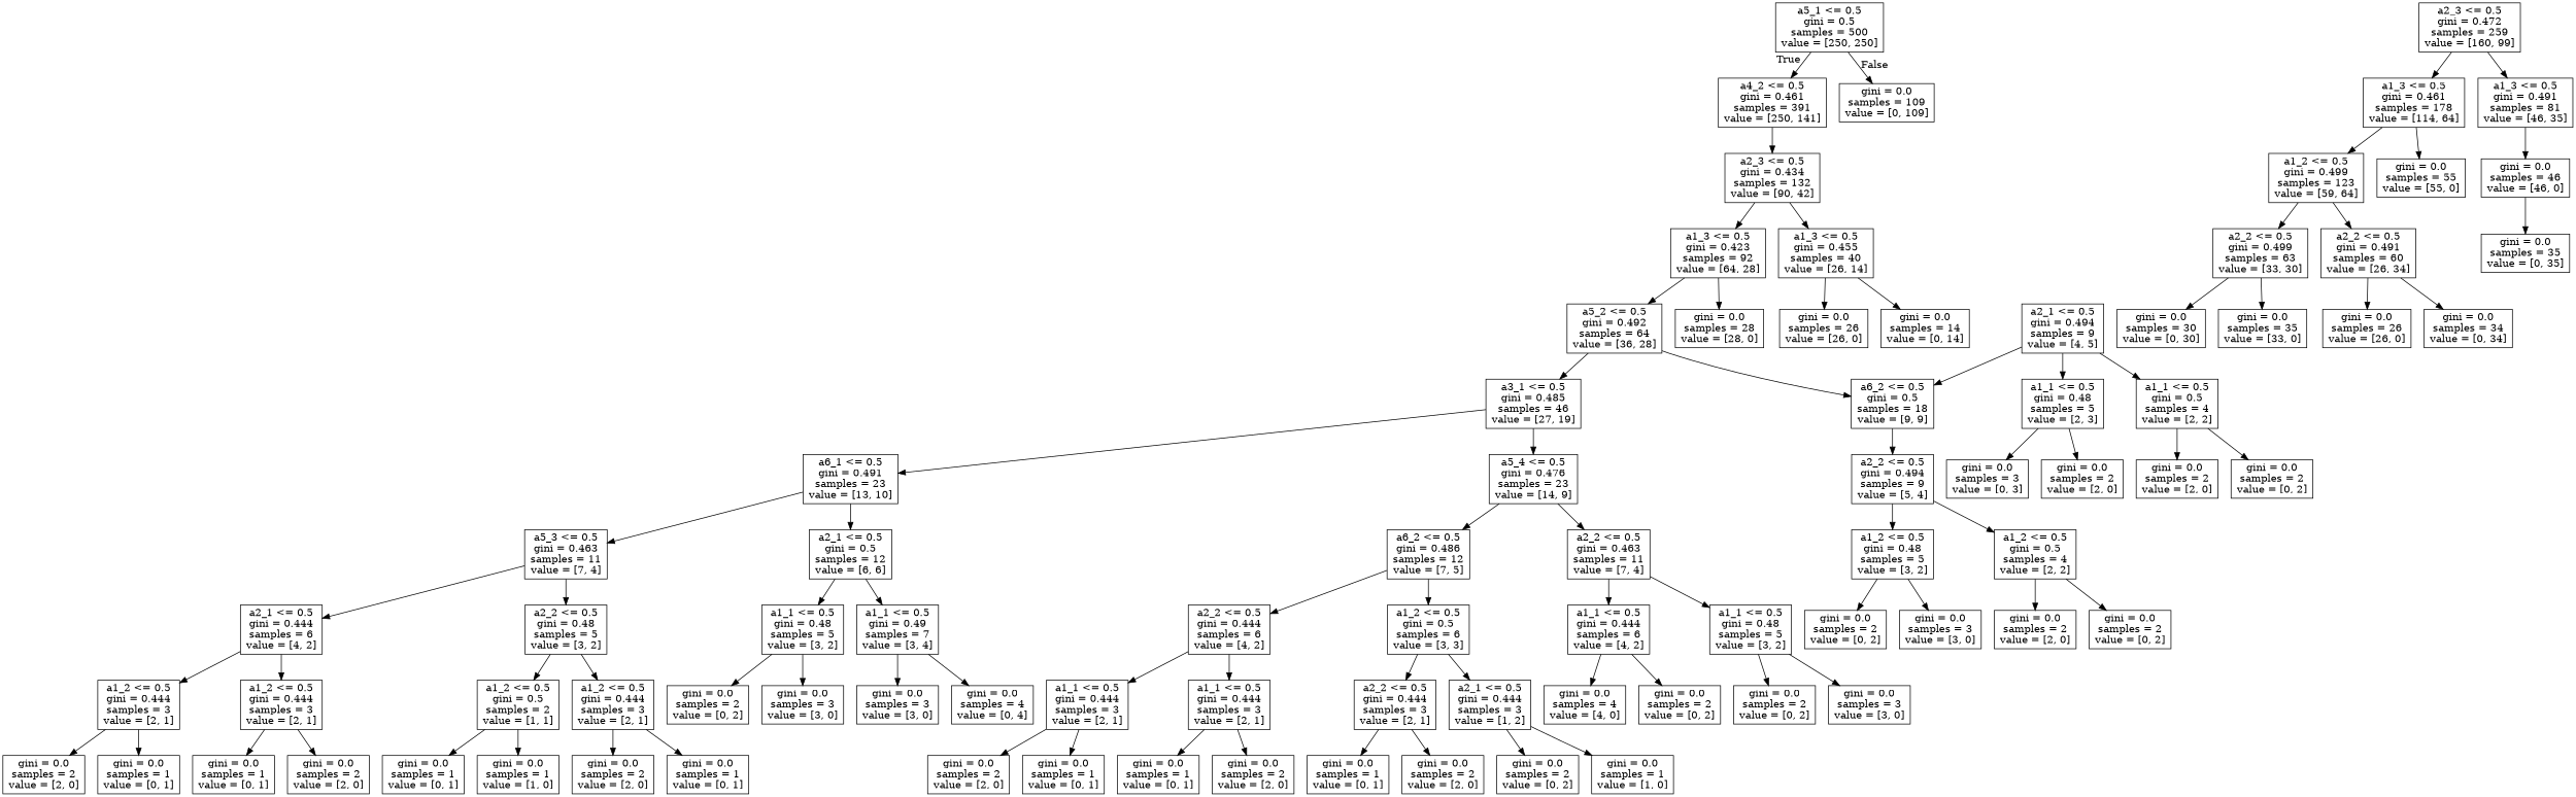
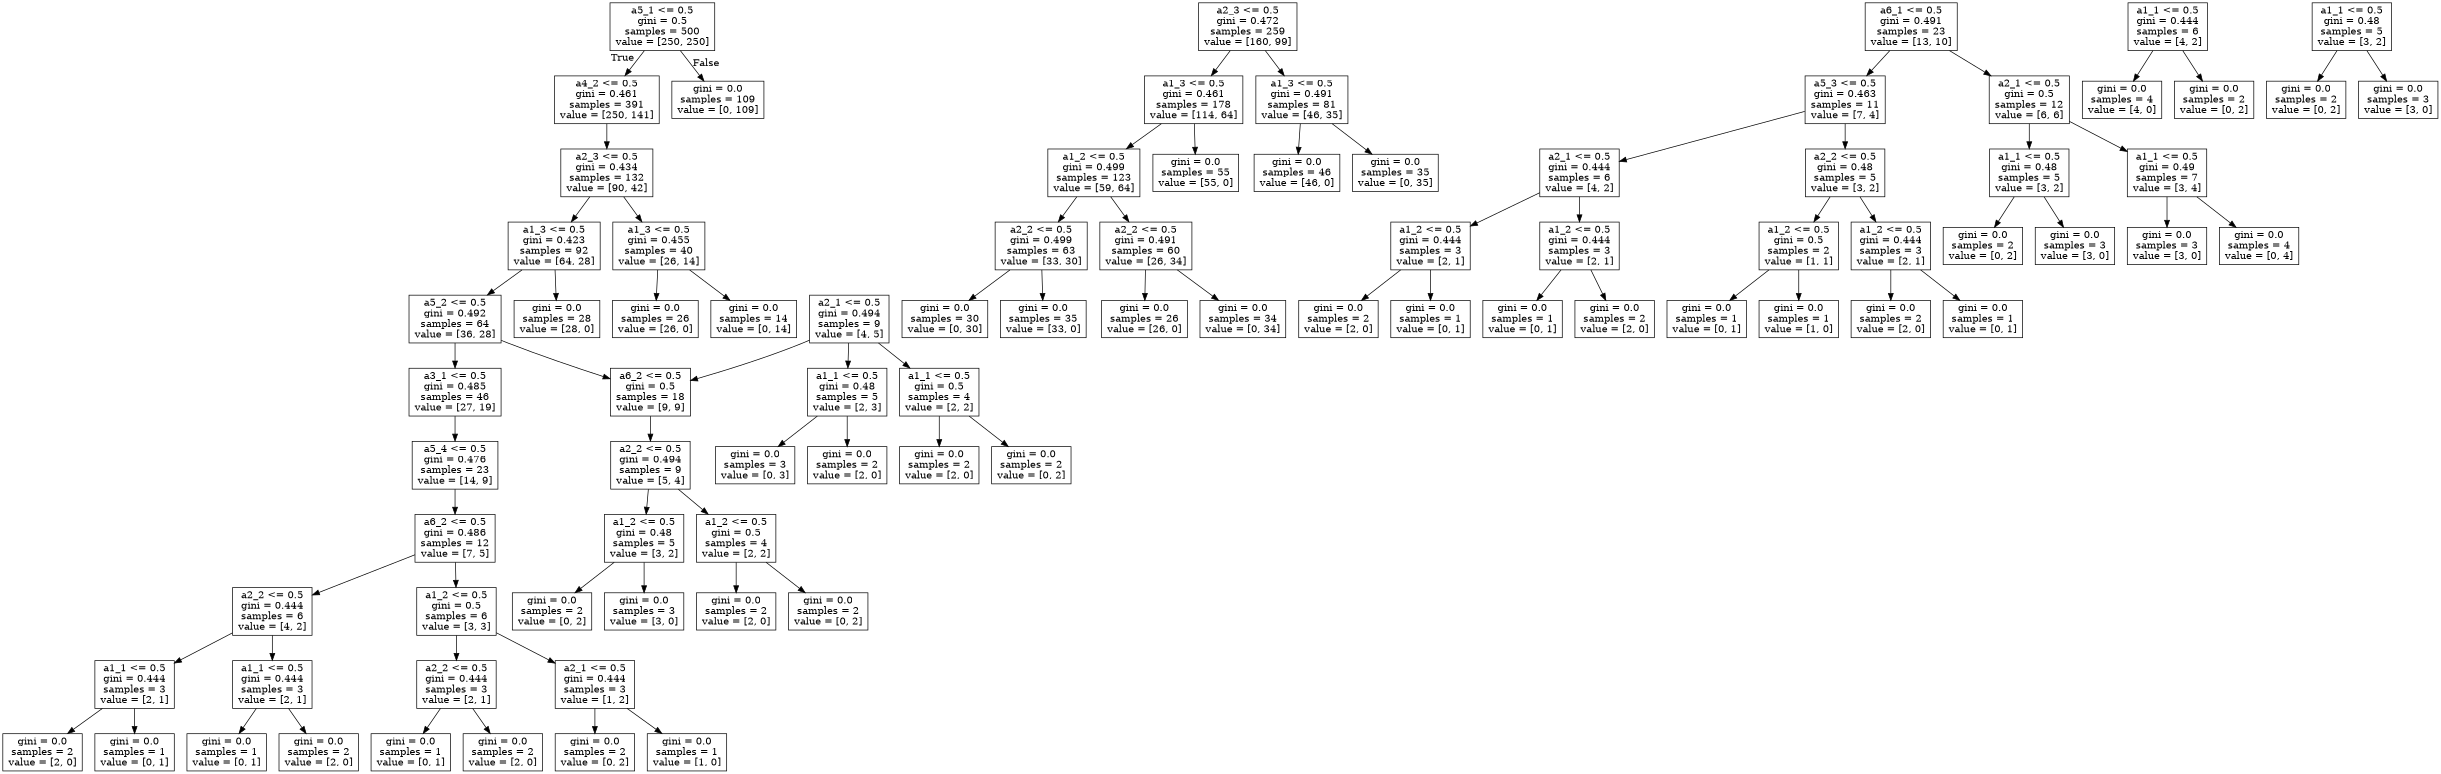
  digraph {
    node [shape=box]
    n1 [label="a5_1 <= 0.5\ngini = 0.5\nsamples = 500\nvalue = [250, 250]"]
    n2 [label="a4_2 <= 0.5\ngini = 0.461\nsamples = 391\nvalue = [250, 141]"]
    n3 [label="gini = 0.0\nsamples = 109\nvalue = [0, 109]"]
    n4 [label="a2_3 <= 0.5\ngini = 0.434\nsamples = 132\nvalue = [90, 42]"]
    n5 [label="a2_3 <= 0.5\ngini = 0.472\nsamples = 259\nvalue = [160, 99]"]
    n6 [label="a1_3 <= 0.5\ngini = 0.461\nsamples = 178\nvalue = [114, 64]"]
    n7 [label="a1_3 <= 0.5\ngini = 0.491\nsamples = 81\nvalue = [46, 35]"]
    n8 [label="a1_3 <= 0.5\ngini = 0.423\nsamples = 92\nvalue = [64, 28]"]
    n9 [label="a1_3 <= 0.5\ngini = 0.455\nsamples = 40\nvalue = [26, 14]"]
    n10 [label="a1_2 <= 0.5\ngini = 0.499\nsamples = 123\nvalue = [59, 64]"]
    n11 [label="gini = 0.0\nsamples = 55\nvalue = [55, 0]"]
    n12 [label="gini = 0.0\nsamples = 46\nvalue = [46, 0]"]
    n13 [label="gini = 0.0\nsamples = 35\nvalue = [0, 35]"]
    n14 [label="a2_2 <= 0.5\ngini = 0.499\nsamples = 63\nvalue = [33, 30]"]
    n15 [label="a2_2 <= 0.5\ngini = 0.491\nsamples = 60\nvalue = [26, 34]"]
    n16 [label="gini = 0.0\nsamples = 30\nvalue = [0, 30]"]
    n17 [label="gini = 0.0\nsamples = 35\nvalue = [33, 0]"]
    n18 [label="gini = 0.0\nsamples = 26\nvalue = [26, 0]"]
    n19 [label="gini = 0.0\nsamples = 34\nvalue = [0, 34]"]
    n20 [label="a5_2 <= 0.5\ngini = 0.492\nsamples = 64\nvalue = [36, 28]"]
    n21 [label="gini = 0.0\nsamples = 28\nvalue = [28, 0]"]
    n22 [label="gini = 0.0\nsamples = 26\nvalue = [26, 0]"]
    n23 [label="gini = 0.0\nsamples = 14\nvalue = [0, 14]"]
    n24 [label="a3_1 <= 0.5\ngini = 0.485\nsamples = 46\nvalue = [27, 19]"]
    n25 [label="a6_2 <= 0.5\ngini = 0.5\nsamples = 18\nvalue = [9, 9]"]
    n26 [label="a6_1 <= 0.5\ngini = 0.491\nsamples = 23\nvalue = [13, 10]"]
    n27 [label="a5_4 <= 0.5\ngini = 0.476\nsamples = 23\nvalue = [14, 9]"]
    n28 [label="a2_2 <= 0.5\ngini = 0.494\nsamples = 9\nvalue = [5, 4]"]
    n29 [label="a5_3 <= 0.5\ngini = 0.463\nsamples = 11\nvalue = [7, 4]"]
    n30 [label="a2_1 <= 0.5\ngini = 0.5\nsamples = 12\nvalue = [6, 6]"]
    n31 [label="a6_2 <= 0.5\ngini = 0.486\nsamples = 12\nvalue = [7, 5]"]
-   n32 [label="a2_2 <= 0.5\ngini = 0.463\nsamples = 11\nvalue = [7, 4]"]
    n33 [label="a2_1 <= 0.5\ngini = 0.444\nsamples = 6\nvalue = [4, 2]"]
    n34 [label="a2_2 <= 0.5\ngini = 0.48\nsamples = 5\nvalue = [3, 2]"]
    n35 [label="a1_1 <= 0.5\ngini = 0.48\nsamples = 5\nvalue = [3, 2]"]
    n36 [label="a1_1 <= 0.5\ngini = 0.49\nsamples = 7\nvalue = [3, 4]"]
    n37 [label="a1_2 <= 0.5\ngini = 0.444\nsamples = 3\nvalue = [2, 1]"]
    n38 [label="a1_2 <= 0.5\ngini = 0.444\nsamples = 3\nvalue = [2, 1]"]
    n39 [label="a1_2 <= 0.5\ngini = 0.5\nsamples = 2\nvalue = [1, 1]"]
    n40 [label="a1_2 <= 0.5\ngini = 0.444\nsamples = 3\nvalue = [2, 1]"]
    n41 [label="gini = 0.0\nsamples = 2\nvalue = [2, 0]"]
    n42 [label="gini = 0.0\nsamples = 1\nvalue = [0, 1]"]
    n43 [label="gini = 0.0\nsamples = 1\nvalue = [0, 1]"]
    n44 [label="gini = 0.0\nsamples = 2\nvalue = [2, 0]"]
    n45 [label="gini = 0.0\nsamples = 1\nvalue = [0, 1]"]
    n46 [label="gini = 0.0\nsamples = 1\nvalue = [1, 0]"]
    n47 [label="gini = 0.0\nsamples = 2\nvalue = [2, 0]"]
    n48 [label="gini = 0.0\nsamples = 1\nvalue = [0, 1]"]
    n49 [label="gini = 0.0\nsamples = 2\nvalue = [0, 2]"]
    n50 [label="gini = 0.0\nsamples = 3\nvalue = [3, 0]"]
    n51 [label="gini = 0.0\nsamples = 3\nvalue = [3, 0]"]
    n52 [label="gini = 0.0\nsamples = 4\nvalue = [0, 4]"]
    n53 [label="a2_2 <= 0.5\ngini = 0.444\nsamples = 6\nvalue = [4, 2]"]
    n54 [label="a1_2 <= 0.5\ngini = 0.5\nsamples = 6\nvalue = [3, 3]"]
    n55 [label="a1_1 <= 0.5\ngini = 0.444\nsamples = 6\nvalue = [4, 2]"]
    n56 [label="a1_1 <= 0.5\ngini = 0.48\nsamples = 5\nvalue = [3, 2]"]
    n57 [label="a1_1 <= 0.5\ngini = 0.444\nsamples = 3\nvalue = [2, 1]"]
    n58 [label="a1_1 <= 0.5\ngini = 0.444\nsamples = 3\nvalue = [2, 1]"]
    n59 [label="a2_2 <= 0.5\ngini = 0.444\nsamples = 3\nvalue = [2, 1]"]
    n60 [label="a2_1 <= 0.5\ngini = 0.444\nsamples = 3\nvalue = [1, 2]"]
    n61 [label="gini = 0.0\nsamples = 2\nvalue = [2, 0]"]
    n62 [label="gini = 0.0\nsamples = 1\nvalue = [0, 1]"]
    n63 [label="gini = 0.0\nsamples = 1\nvalue = [0, 1]"]
    n64 [label="gini = 0.0\nsamples = 2\nvalue = [2, 0]"]
    n65 [label="gini = 0.0\nsamples = 1\nvalue = [0, 1]"]
    n66 [label="gini = 0.0\nsamples = 2\nvalue = [2, 0]"]
    n67 [label="gini = 0.0\nsamples = 2\nvalue = [0, 2]"]
    n68 [label="gini = 0.0\nsamples = 1\nvalue = [1, 0]"]
    n69 [label="gini = 0.0\nsamples = 4\nvalue = [4, 0]"]
    n70 [label="gini = 0.0\nsamples = 2\nvalue = [0, 2]"]
    n71 [label="gini = 0.0\nsamples = 2\nvalue = [0, 2]"]
    n72 [label="gini = 0.0\nsamples = 3\nvalue = [3, 0]"]
    n73 [label="a2_1 <= 0.5\ngini = 0.494\nsamples = 9\nvalue = [4, 5]"]
    n74 [label="a1_1 <= 0.5\ngini = 0.48\nsamples = 5\nvalue = [2, 3]"]
    n75 [label="a1_1 <= 0.5\ngini = 0.5\nsamples = 4\nvalue = [2, 2]"]
    n76 [label="a1_2 <= 0.5\ngini = 0.48\nsamples = 5\nvalue = [3, 2]"]
    n77 [label="a1_2 <= 0.5\ngini = 0.5\nsamples = 4\nvalue = [2, 2]"]
    n78 [label="gini = 0.0\nsamples = 3\nvalue = [0, 3]"]
    n79 [label="gini = 0.0\nsamples = 2\nvalue = [2, 0]"]
    n80 [label="gini = 0.0\nsamples = 2\nvalue = [2, 0]"]
    n81 [label="gini = 0.0\nsamples = 2\nvalue = [0, 2]"]
    n82 [label="gini = 0.0\nsamples = 2\nvalue = [0, 2]"]
    n83 [label="gini = 0.0\nsamples = 3\nvalue = [3, 0]"]
    n84 [label="gini = 0.0\nsamples = 2\nvalue = [2, 0]"]
    n85 [label="gini = 0.0\nsamples = 2\nvalue = [0, 2]"]
    n1 -> n2 [headlabel=True labelangle=45 labeldistance=2.5]
    n1 -> n3 [headlabel=False labelangle=-45 labeldistance=2.5]
    n2 -> n4
    n4 -> n8
    n4 -> n9
    n5 -> n6
    n5 -> n7
    n6 -> n10
    n6 -> n11
    n7 -> n12
-   n12 -> n13
+   n7 -> n13
    n8 -> n20
    n8 -> n21
    n9 -> n22
    n9 -> n23
    n10 -> n14
    n10 -> n15
    n14 -> n16
    n14 -> n17
    n15 -> n18
    n15 -> n19
    n20 -> n24
    n20 -> n25
-   n24 -> n26
    n24 -> n27
    n25 -> n28
    n26 -> n29
    n26 -> n30
    n27 -> n31
-   n27 -> n32
    n28 -> n76
    n28 -> n77
    n29 -> n33
    n29 -> n34
    n30 -> n35
    n30 -> n36
    n31 -> n53
    n31 -> n54
-   n32 -> n55
-   n32 -> n56
    n33 -> n37
    n33 -> n38
    n34 -> n39
    n34 -> n40
    n35 -> n49
    n35 -> n50
    n36 -> n51
    n36 -> n52
    n37 -> n41
    n37 -> n42
    n38 -> n43
    n38 -> n44
    n39 -> n45
    n39 -> n46
    n40 -> n47
    n40 -> n48
    n53 -> n57
    n53 -> n58
    n54 -> n59
    n54 -> n60
    n55 -> n69
    n55 -> n70
    n56 -> n71
    n56 -> n72
    n57 -> n61
    n57 -> n62
    n58 -> n63
    n58 -> n64
    n59 -> n65
    n59 -> n66
    n60 -> n67
    n60 -> n68
    n73 -> n25
    n73 -> n74
    n73 -> n75
    n74 -> n78
    n74 -> n79
    n75 -> n80
    n75 -> n81
    n76 -> n82
    n76 -> n83
    n77 -> n84
    n77 -> n85
  }
